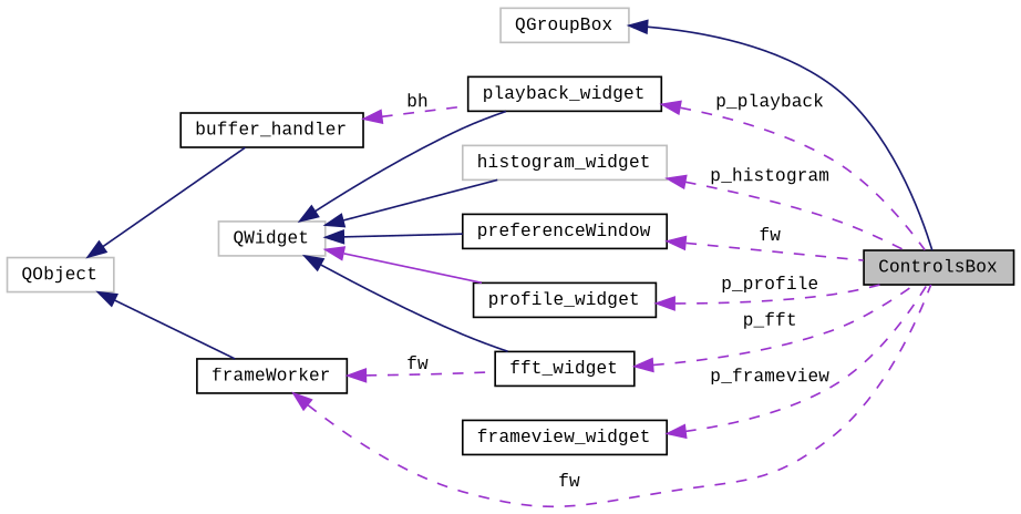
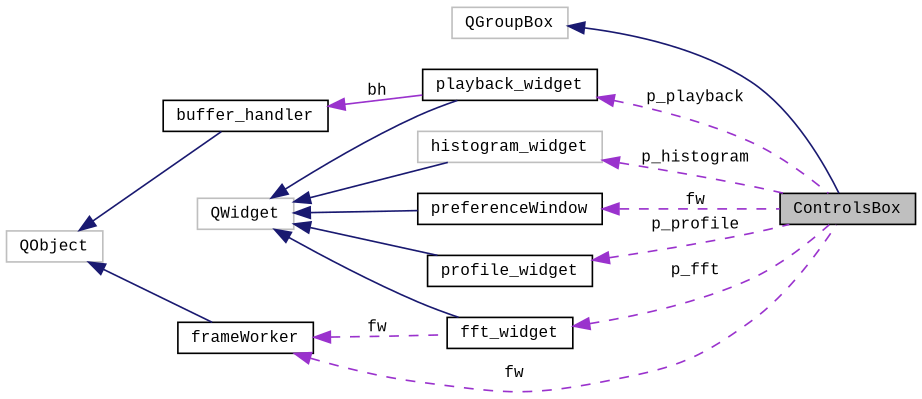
  digraph {
    fontname="Liberation Mono"
    rankdir=LR
    node [color=black fillcolor=white fontname="Liberation Mono" fontsize=10 shape=record style=filled]
    edge [color=darkorchid3 dir=back fontname="Liberation Mono" fontsize=10 labelfontname=Helvetica labelfontsize=10 style=dashed]
    n1 [fillcolor=grey75 fontcolor=black height=0.2 label=ControlsBox width=0.4]
    n2 [color=grey75 height=0.2 label=QGroupBox width=0.4]
    n3 [height=0.2 label=playback_widget width=0.4]
    n4 [color=grey75 height=0.2 label=QWidget width=0.4]
    n5 [color=grey75 height=0.2 label=histogram_widget width=0.4]
    n6 [height=0.2 label=preferenceWindow width=0.4]
    n7 [height=0.2 label=profile_widget width=0.4]
    n8 [height=0.2 label=fft_widget width=0.4]
-   n9 [height=0.2 label=frameview_widget width=0.4]
    n10 [height=0.2 label=buffer_handler width=0.4]
    n11 [color=grey75 height=0.2 label=QObject width=0.4]
    n12 [height=0.2 label=frameWorker width=0.4]
    n2 -> n1 [color=midnightblue style=solid]
    n3 -> n1 [label=" p_playback"]
    n4 -> n3 [color=midnightblue style=solid]
    n4 -> n5 [color=midnightblue style=solid]
    n4 -> n6 [color=midnightblue style=solid]
-   n4 -> n7 [style=solid]
+   n4 -> n7 [color=midnightblue style=solid]
    n4 -> n8 [color=midnightblue style=solid]
    n5 -> n1 [label=" p_histogram"]
    n6 -> n1 [label=" fw"]
    n7 -> n1 [label=" p_profile"]
    n8 -> n1 [label=" p_fft"]
-   n9 -> n1 [label=" p_frameview"]
-   n10 -> n3 [label=" bh"]
+   n10 -> n3 [label=" bh" style=solid]
    n11 -> n10 [color=midnightblue style=solid]
    n11 -> n12 [color=midnightblue style=solid]
    n12 -> n1 [label=" fw"]
    n12 -> n8 [label=" fw"]
  }
